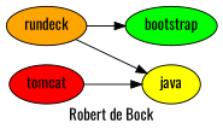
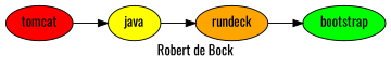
  digraph {
    fontname=Oswald
    label="Robert de Bock"
    rankdir=LR
    node [fontname=Oswald style=filled]
    edge [fontname=Oswald]
    bootstrap [fillcolor=green]
    java [fillcolor=yellow]
    rundeck [fillcolor=orange]
    tomcat [fillcolor=red]
    rundeck -> bootstrap
-   rundeck -> java
+   java -> rundeck
    tomcat -> java
  }
